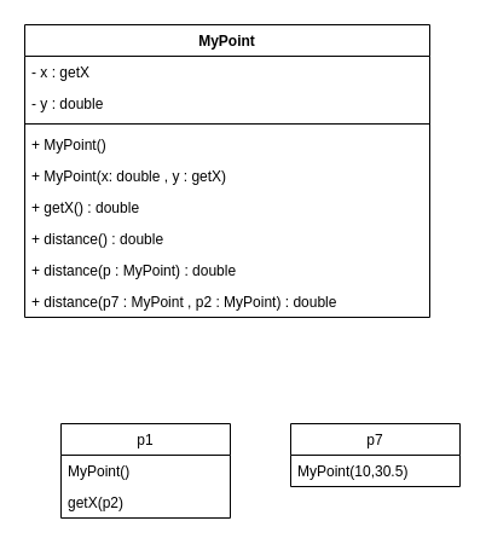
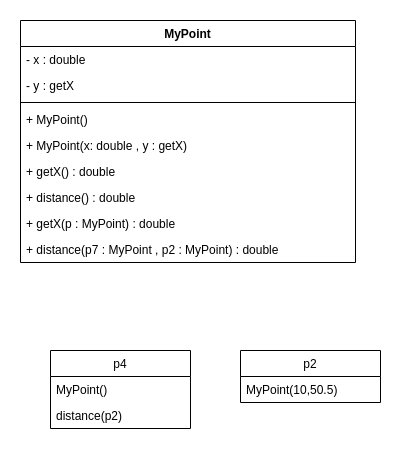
  <mxCell id="0" />
  <mxCell id="1" parent="0" />
  <mxCell id="2" value="MyPoint" style="swimlane;fontStyle=1;align=center;verticalAlign=top;childLayout=stackLayout;horizontal=1;startSize=26;horizontalStack=0;resizeParent=1;resizeParentMax=0;resizeLast=0;collapsible=1;marginBottom=0;" vertex="1" parent="1"><mxGeometry x="20" y="20" width="335" height="242" as="geometry" /></mxCell>
- <mxCell id="3" value="- x : getX" style="text;strokeColor=none;fillColor=none;align=left;verticalAlign=top;spacingLeft=4;spacingRight=4;overflow=hidden;rotatable=0;points=[[0,0.5],[1,0.5]];portConstraint=eastwest;" vertex="1" parent="2"><mxGeometry y="26" width="335" height="26" as="geometry" /></mxCell>
- <mxCell id="4" value="- y : double" style="text;strokeColor=none;fillColor=none;align=left;verticalAlign=top;spacingLeft=4;spacingRight=4;overflow=hidden;rotatable=0;points=[[0,0.5],[1,0.5]];portConstraint=eastwest;" vertex="1" parent="2"><mxGeometry y="52" width="335" height="26" as="geometry" /></mxCell>
+ <mxCell id="3" value="- x : double" style="text;strokeColor=none;fillColor=none;align=left;verticalAlign=top;spacingLeft=4;spacingRight=4;overflow=hidden;rotatable=0;points=[[0,0.5],[1,0.5]];portConstraint=eastwest;" vertex="1" parent="2"><mxGeometry y="26" width="335" height="26" as="geometry" /></mxCell>
+ <mxCell id="4" value="- y : getX" style="text;strokeColor=none;fillColor=none;align=left;verticalAlign=top;spacingLeft=4;spacingRight=4;overflow=hidden;rotatable=0;points=[[0,0.5],[1,0.5]];portConstraint=eastwest;" vertex="1" parent="2"><mxGeometry y="52" width="335" height="26" as="geometry" /></mxCell>
  <mxCell id="5" value="" style="line;strokeWidth=1;fillColor=none;align=left;verticalAlign=middle;spacingTop=-1;spacingLeft=3;spacingRight=3;rotatable=0;labelPosition=right;points=[];portConstraint=eastwest;" vertex="1" parent="2"><mxGeometry y="78" width="335" height="8" as="geometry" /></mxCell>
  <mxCell id="6" value="+ MyPoint() " style="text;strokeColor=none;fillColor=none;align=left;verticalAlign=top;spacingLeft=4;spacingRight=4;overflow=hidden;rotatable=0;points=[[0,0.5],[1,0.5]];portConstraint=eastwest;" vertex="1" parent="2"><mxGeometry y="86" width="335" height="26" as="geometry" /></mxCell>
  <mxCell id="7" value="+ MyPoint(x: double , y : getX)" style="text;strokeColor=none;fillColor=none;align=left;verticalAlign=top;spacingLeft=4;spacingRight=4;overflow=hidden;rotatable=0;points=[[0,0.5],[1,0.5]];portConstraint=eastwest;" vertex="1" parent="2"><mxGeometry y="112" width="335" height="26" as="geometry" /></mxCell>
  <mxCell id="8" value="+ getX() : double" style="text;strokeColor=none;fillColor=none;align=left;verticalAlign=top;spacingLeft=4;spacingRight=4;overflow=hidden;rotatable=0;points=[[0,0.5],[1,0.5]];portConstraint=eastwest;" vertex="1" parent="2"><mxGeometry y="138" width="335" height="26" as="geometry" /></mxCell>
  <mxCell id="9" value="+ distance() : double" style="text;strokeColor=none;fillColor=none;align=left;verticalAlign=top;spacingLeft=4;spacingRight=4;overflow=hidden;rotatable=0;points=[[0,0.5],[1,0.5]];portConstraint=eastwest;" vertex="1" parent="2"><mxGeometry y="164" width="335" height="26" as="geometry" /></mxCell>
- <mxCell id="10" value="+ distance(p : MyPoint) : double" style="text;strokeColor=none;fillColor=none;align=left;verticalAlign=top;spacingLeft=4;spacingRight=4;overflow=hidden;rotatable=0;points=[[0,0.5],[1,0.5]];portConstraint=eastwest;" vertex="1" parent="2"><mxGeometry y="190" width="335" height="26" as="geometry" /></mxCell>
+ <mxCell id="10" value="+ getX(p : MyPoint) : double" style="text;strokeColor=none;fillColor=none;align=left;verticalAlign=top;spacingLeft=4;spacingRight=4;overflow=hidden;rotatable=0;points=[[0,0.5],[1,0.5]];portConstraint=eastwest;" vertex="1" parent="2"><mxGeometry y="190" width="335" height="26" as="geometry" /></mxCell>
  <mxCell id="11" value="+ distance(p7 : MyPoint , p2 : MyPoint) : double" style="text;strokeColor=none;fillColor=none;align=left;verticalAlign=top;spacingLeft=4;spacingRight=4;overflow=hidden;rotatable=0;points=[[0,0.5],[1,0.5]];portConstraint=eastwest;" vertex="1" parent="2"><mxGeometry y="216" width="335" height="26" as="geometry" /></mxCell>
- <mxCell id="12" value="p1" style="swimlane;fontStyle=0;childLayout=stackLayout;horizontal=1;startSize=26;fillColor=none;horizontalStack=0;resizeParent=1;resizeParentMax=0;resizeLast=0;collapsible=1;marginBottom=0;" vertex="1" parent="1"><mxGeometry x="50" y="350" width="140" height="78" as="geometry" /></mxCell>
+ <mxCell id="12" value="p4" style="swimlane;fontStyle=0;childLayout=stackLayout;horizontal=1;startSize=26;fillColor=none;horizontalStack=0;resizeParent=1;resizeParentMax=0;resizeLast=0;collapsible=1;marginBottom=0;" vertex="1" parent="1"><mxGeometry x="50" y="350" width="140" height="78" as="geometry" /></mxCell>
  <mxCell id="13" value="MyPoint()" style="text;strokeColor=none;fillColor=none;align=left;verticalAlign=top;spacingLeft=4;spacingRight=4;overflow=hidden;rotatable=0;points=[[0,0.5],[1,0.5]];portConstraint=eastwest;" vertex="1" parent="12"><mxGeometry y="26" width="140" height="26" as="geometry" /></mxCell>
- <mxCell id="14" value="getX(p2)" style="text;strokeColor=none;fillColor=none;align=left;verticalAlign=top;spacingLeft=4;spacingRight=4;overflow=hidden;rotatable=0;points=[[0,0.5],[1,0.5]];portConstraint=eastwest;" vertex="1" parent="12"><mxGeometry y="52" width="140" height="26" as="geometry" /></mxCell>
- <mxCell id="15" value="p7" style="swimlane;fontStyle=0;childLayout=stackLayout;horizontal=1;startSize=26;fillColor=none;horizontalStack=0;resizeParent=1;resizeParentMax=0;resizeLast=0;collapsible=1;marginBottom=0;" vertex="1" parent="1"><mxGeometry x="240" y="350" width="140" height="52" as="geometry" /></mxCell>
- <mxCell id="16" value="MyPoint(10,30.5)" style="text;strokeColor=none;fillColor=none;align=left;verticalAlign=top;spacingLeft=4;spacingRight=4;overflow=hidden;rotatable=0;points=[[0,0.5],[1,0.5]];portConstraint=eastwest;" vertex="1" parent="15"><mxGeometry y="26" width="140" height="26" as="geometry" /></mxCell>
+ <mxCell id="14" value="distance(p2)" style="text;strokeColor=none;fillColor=none;align=left;verticalAlign=top;spacingLeft=4;spacingRight=4;overflow=hidden;rotatable=0;points=[[0,0.5],[1,0.5]];portConstraint=eastwest;" vertex="1" parent="12"><mxGeometry y="52" width="140" height="26" as="geometry" /></mxCell>
+ <mxCell id="15" value="p2" style="swimlane;fontStyle=0;childLayout=stackLayout;horizontal=1;startSize=26;fillColor=none;horizontalStack=0;resizeParent=1;resizeParentMax=0;resizeLast=0;collapsible=1;marginBottom=0;" vertex="1" parent="1"><mxGeometry x="240" y="350" width="140" height="52" as="geometry" /></mxCell>
+ <mxCell id="16" value="MyPoint(10,50.5)" style="text;strokeColor=none;fillColor=none;align=left;verticalAlign=top;spacingLeft=4;spacingRight=4;overflow=hidden;rotatable=0;points=[[0,0.5],[1,0.5]];portConstraint=eastwest;" vertex="1" parent="15"><mxGeometry y="26" width="140" height="26" as="geometry" /></mxCell>
